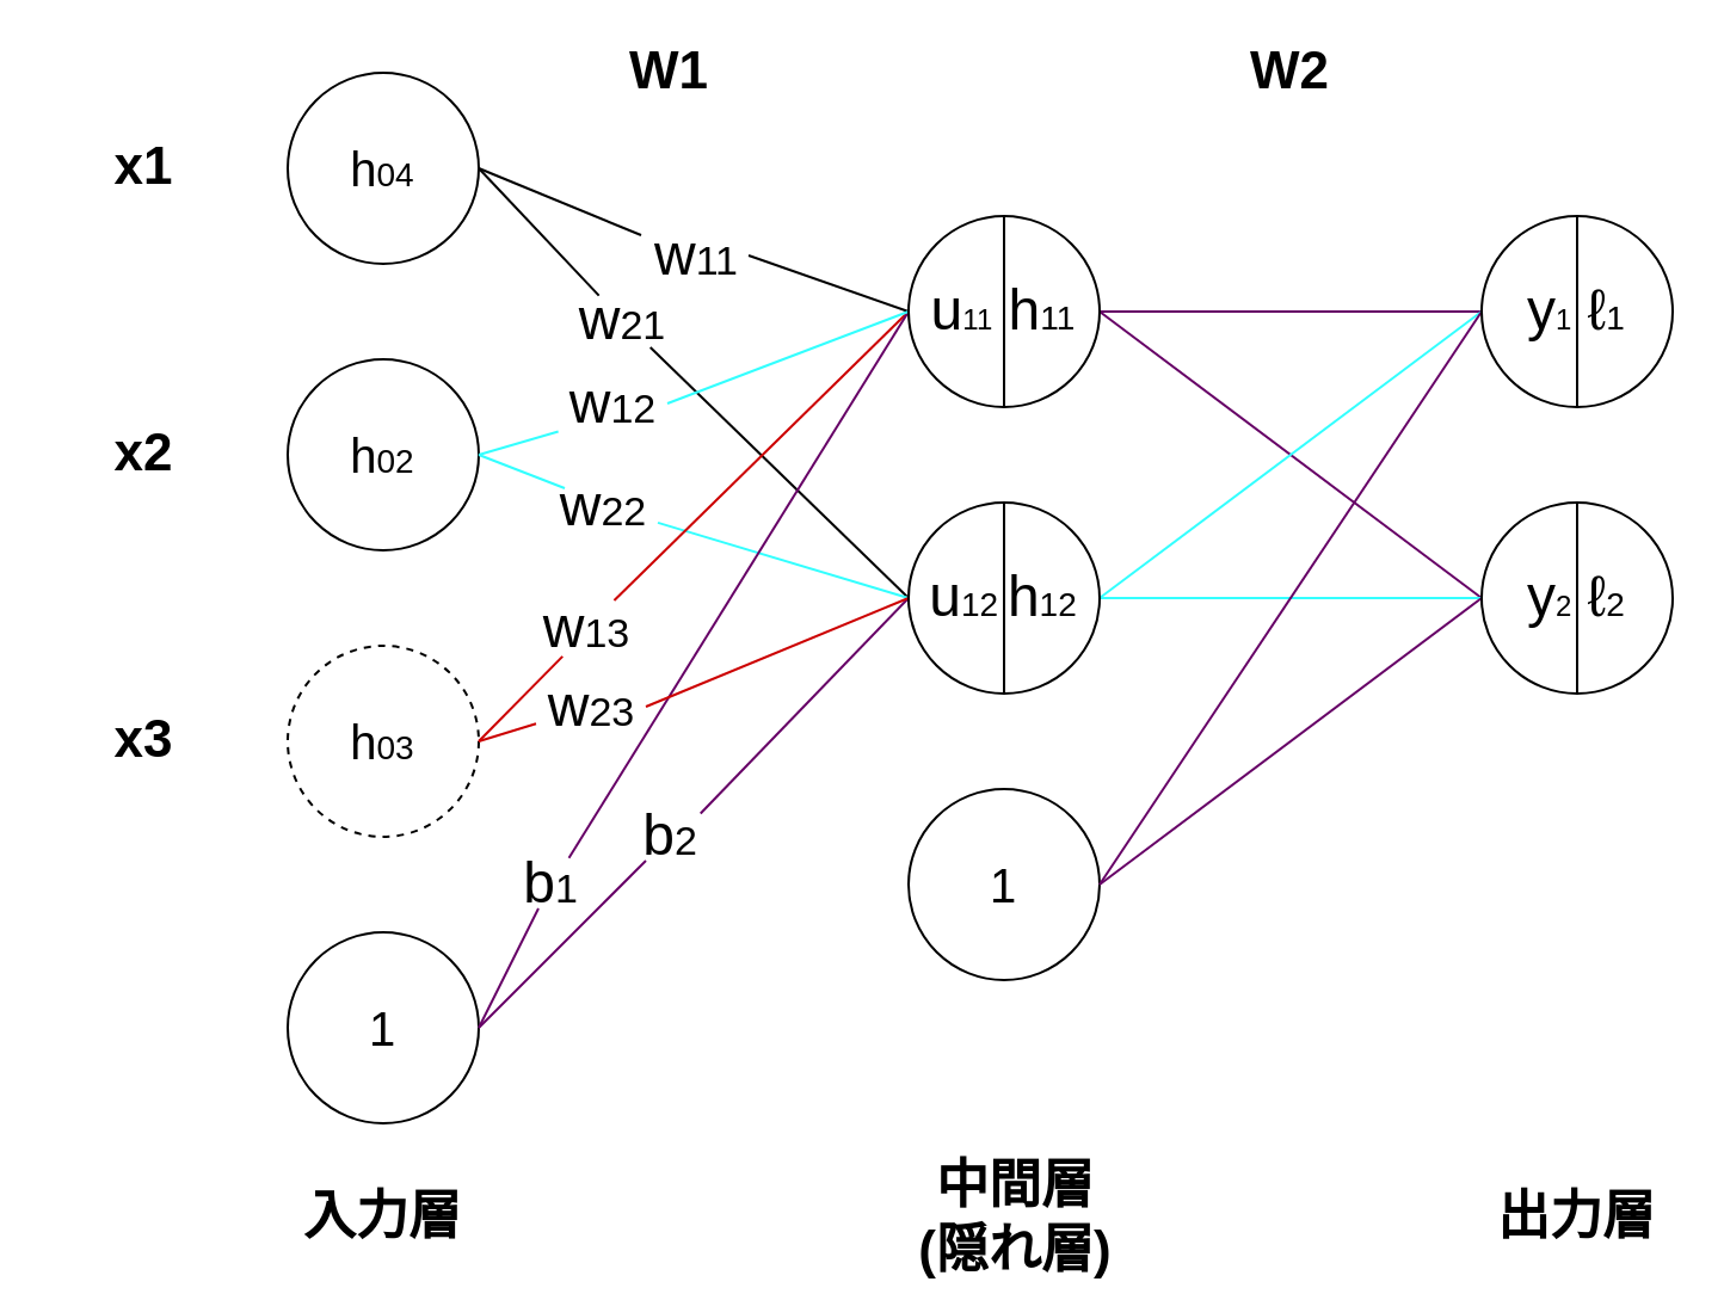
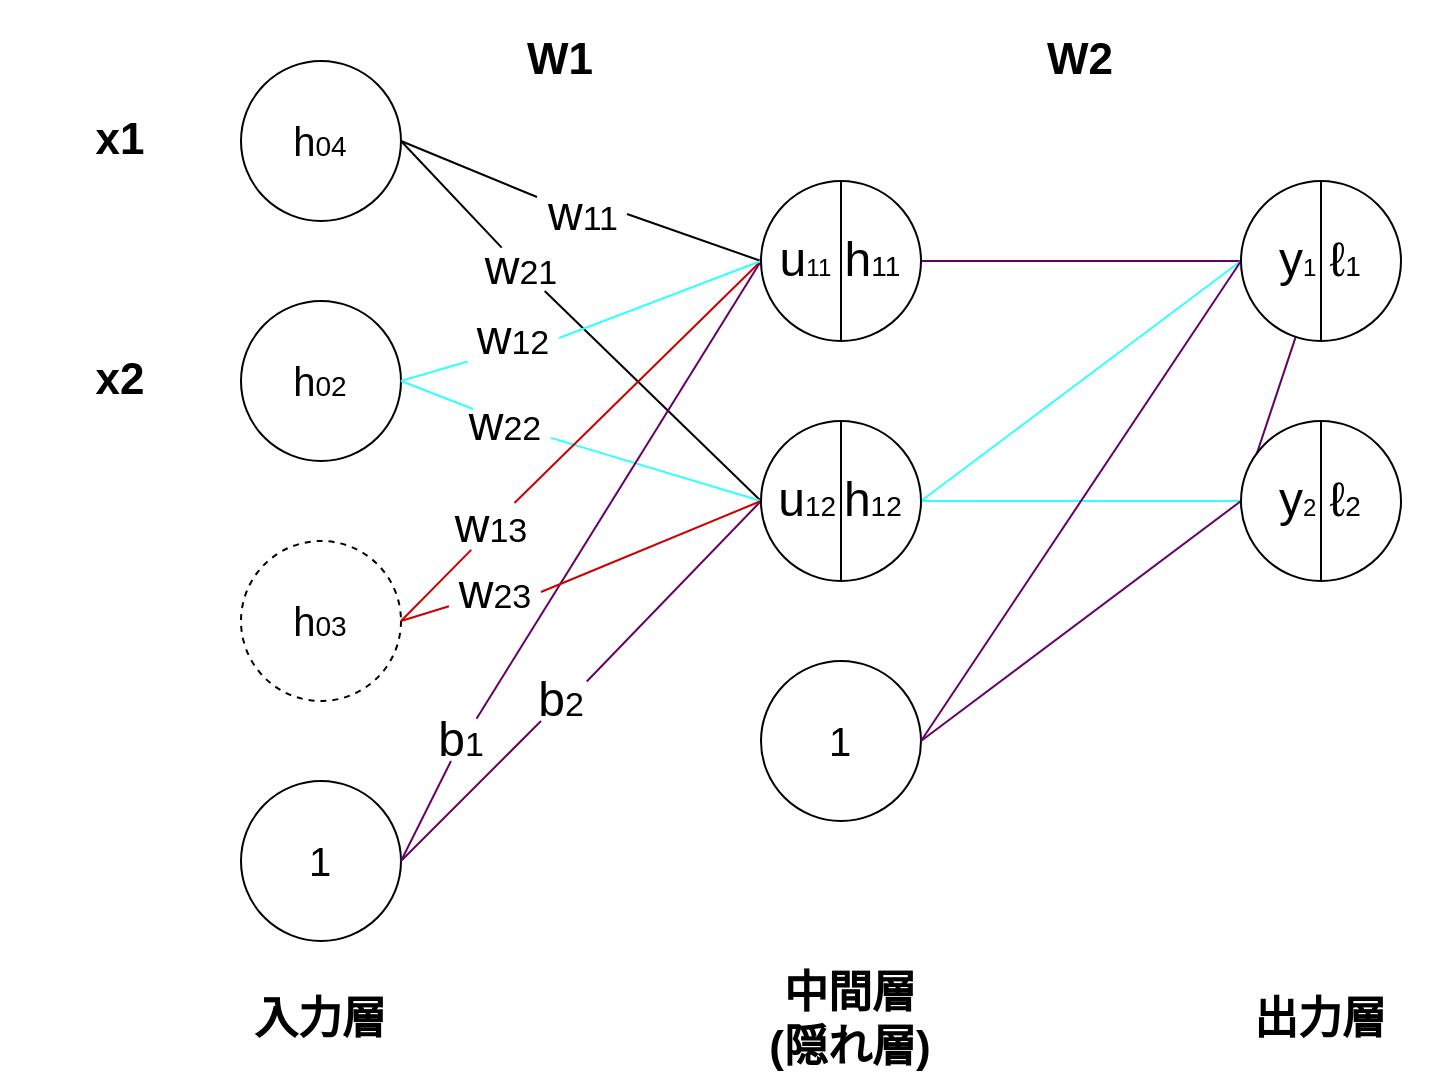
  <mxCell id="0" />
  <mxCell id="1" parent="0" />
  <mxCell id="2" value="&lt;font style=&quot;font-size: 20px&quot;&gt;h&lt;/font&gt;&lt;font style=&quot;font-size: 14px&quot;&gt;04&lt;/font&gt;" style="ellipse;whiteSpace=wrap;html=1;aspect=fixed;" parent="1" vertex="1"><mxGeometry x="120" y="30" width="80" height="80" as="geometry" /></mxCell>
  <mxCell id="3" value="&lt;font style=&quot;font-size: 20px&quot;&gt;1&lt;/font&gt;" style="ellipse;whiteSpace=wrap;html=1;aspect=fixed;" parent="1" vertex="1"><mxGeometry x="120" y="390" width="80" height="80" as="geometry" /></mxCell>
  <mxCell id="4" value="&lt;span style=&quot;font-size: 20px&quot;&gt;h&lt;/span&gt;&lt;span style=&quot;font-size: 14px&quot;&gt;03&lt;/span&gt;" style="ellipse;whiteSpace=wrap;html=1;aspect=fixed;dashed=1;" parent="1" vertex="1"><mxGeometry x="120" y="270" width="80" height="80" as="geometry" /></mxCell>
  <mxCell id="5" value="&lt;span style=&quot;font-size: 20px&quot;&gt;h&lt;/span&gt;&lt;span style=&quot;font-size: 14px&quot;&gt;02&lt;/span&gt;" style="ellipse;whiteSpace=wrap;html=1;aspect=fixed;" parent="1" vertex="1"><mxGeometry x="120" y="150" width="80" height="80" as="geometry" /></mxCell>
  <mxCell id="6" value="&lt;font style=&quot;font-size: 20px&quot;&gt;1&lt;/font&gt;" style="ellipse;whiteSpace=wrap;html=1;aspect=fixed;" parent="1" vertex="1"><mxGeometry x="380" y="330" width="80" height="80" as="geometry" /></mxCell>
  <mxCell id="7" value="" style="endArrow=none;html=1;exitX=1;exitY=0.5;exitDx=0;exitDy=0;entryX=0;entryY=0.5;entryDx=0;entryDy=0;shadow=0;" parent="1" source="27" target="39" edge="1"><mxGeometry width="50" height="50" relative="1" as="geometry"><mxPoint x="420" y="310" as="sourcePoint" /><mxPoint x="380" y="130" as="targetPoint" /></mxGeometry></mxCell>
  <mxCell id="8" value="" style="endArrow=none;html=1;entryX=0;entryY=0.5;entryDx=0;entryDy=0;" parent="1" source="29" target="40" edge="1"><mxGeometry width="50" height="50" relative="1" as="geometry"><mxPoint x="200" y="70" as="sourcePoint" /><mxPoint x="380" y="250" as="targetPoint" /></mxGeometry></mxCell>
  <mxCell id="9" value="" style="endArrow=none;html=1;entryX=1;entryY=0.5;entryDx=0;entryDy=0;exitX=0.007;exitY=1.01;exitDx=0;exitDy=0;strokeColor=#33FFFF;exitPerimeter=0;" parent="1" source="31" target="5" edge="1"><mxGeometry width="50" height="50" relative="1" as="geometry"><mxPoint x="420" y="310" as="sourcePoint" /><mxPoint x="470" y="260" as="targetPoint" /></mxGeometry></mxCell>
  <mxCell id="10" value="" style="endArrow=none;html=1;entryX=0;entryY=0.5;entryDx=0;entryDy=0;strokeColor=#33FFFF;" parent="1" source="35" target="40" edge="1"><mxGeometry width="50" height="50" relative="1" as="geometry"><mxPoint x="200" y="190" as="sourcePoint" /><mxPoint x="380" y="250" as="targetPoint" /></mxGeometry></mxCell>
  <mxCell id="11" value="" style="endArrow=none;html=1;strokeColor=#CC0000;entryX=0;entryY=0.5;entryDx=0;entryDy=0;" parent="1" source="33" target="39" edge="1"><mxGeometry width="50" height="50" relative="1" as="geometry"><mxPoint x="420" y="310" as="sourcePoint" /><mxPoint x="380" y="130" as="targetPoint" /></mxGeometry></mxCell>
  <mxCell id="12" value="" style="endArrow=none;html=1;strokeColor=#CC0000;entryX=1;entryY=0.5;entryDx=0;entryDy=0;" parent="1" source="37" target="4" edge="1"><mxGeometry width="50" height="50" relative="1" as="geometry"><mxPoint x="420" y="310" as="sourcePoint" /><mxPoint x="470" y="260" as="targetPoint" /></mxGeometry></mxCell>
  <mxCell id="13" value="" style="endArrow=none;html=1;shadow=0;strokeColor=#660066;exitX=0.694;exitY=-0.056;exitDx=0;exitDy=0;entryX=0;entryY=0.5;entryDx=0;entryDy=0;exitPerimeter=0;" parent="1" source="41" target="39" edge="1"><mxGeometry width="50" height="50" relative="1" as="geometry"><mxPoint x="420" y="310" as="sourcePoint" /><mxPoint x="380" y="130" as="targetPoint" /></mxGeometry></mxCell>
  <mxCell id="14" value="" style="endArrow=none;html=1;shadow=0;strokeColor=#660066;exitX=0.822;exitY=0.011;exitDx=0;exitDy=0;entryX=0;entryY=0.5;entryDx=0;entryDy=0;exitPerimeter=0;" parent="1" source="43" target="40" edge="1"><mxGeometry width="50" height="50" relative="1" as="geometry"><mxPoint x="420" y="310" as="sourcePoint" /><mxPoint x="380" y="250" as="targetPoint" /></mxGeometry></mxCell>
  <mxCell id="15" value="" style="endArrow=none;html=1;shadow=0;strokeColor=#660066;entryX=1;entryY=0.5;entryDx=0;entryDy=0;exitX=0;exitY=0.5;exitDx=0;exitDy=0;" parent="1" source="45" target="39" edge="1"><mxGeometry width="50" height="50" relative="1" as="geometry"><mxPoint x="420" y="310" as="sourcePoint" /><mxPoint x="460" y="130" as="targetPoint" /></mxGeometry></mxCell>
- <mxCell id="16" value="" style="endArrow=none;html=1;shadow=0;strokeColor=#660066;entryX=1;entryY=0.5;entryDx=0;entryDy=0;exitX=0;exitY=0.5;exitDx=0;exitDy=0;" parent="1" source="46" target="39" edge="1"><mxGeometry width="50" height="50" relative="1" as="geometry"><mxPoint x="420" y="310" as="sourcePoint" /><mxPoint x="460" y="130" as="targetPoint" /></mxGeometry></mxCell>
+ <mxCell id="16" value="" style="endArrow=none;html=1;shadow=0;strokeColor=#660066;exitX=0;exitY=0.5;exitDx=0;exitDy=0;" parent="1" source="46" target="45" edge="1"><mxGeometry width="50" height="50" relative="1" as="geometry"><mxPoint x="420" y="310" as="sourcePoint" /><mxPoint x="460" y="130" as="targetPoint" /></mxGeometry></mxCell>
  <mxCell id="17" value="" style="endArrow=none;html=1;entryX=0;entryY=0.5;entryDx=0;entryDy=0;exitX=1;exitY=0.5;exitDx=0;exitDy=0;strokeColor=#33FFFF;" parent="1" source="40" target="45" edge="1"><mxGeometry width="50" height="50" relative="1" as="geometry"><mxPoint x="460" y="250" as="sourcePoint" /><mxPoint x="210" y="200" as="targetPoint" /></mxGeometry></mxCell>
  <mxCell id="18" value="" style="endArrow=none;html=1;exitX=1;exitY=0.5;exitDx=0;exitDy=0;strokeColor=#33FFFF;entryX=0;entryY=0.5;entryDx=0;entryDy=0;" parent="1" source="40" target="46" edge="1"><mxGeometry width="50" height="50" relative="1" as="geometry"><mxPoint x="460" y="250" as="sourcePoint" /><mxPoint x="550" y="250" as="targetPoint" /></mxGeometry></mxCell>
  <mxCell id="19" value="&lt;font style=&quot;font-size: 22px&quot;&gt;&lt;b&gt;入力層&lt;/b&gt;&lt;/font&gt;" style="text;html=1;strokeColor=none;fillColor=none;align=center;verticalAlign=middle;whiteSpace=wrap;rounded=0;" parent="1" vertex="1"><mxGeometry x="120" y="500" width="80" height="20" as="geometry" /></mxCell>
  <mxCell id="20" value="&lt;span style=&quot;font-size: 22px&quot;&gt;&lt;b&gt;中間層(隠れ層)&lt;br&gt;&lt;/b&gt;&lt;/span&gt;" style="text;html=1;strokeColor=none;fillColor=none;align=center;verticalAlign=middle;whiteSpace=wrap;rounded=0;" parent="1" vertex="1"><mxGeometry x="380" y="500" width="90" height="20" as="geometry" /></mxCell>
  <mxCell id="21" value="&lt;font style=&quot;font-size: 22px&quot;&gt;&lt;b&gt;出力層&lt;/b&gt;&lt;/font&gt;" style="text;html=1;strokeColor=none;fillColor=none;align=center;verticalAlign=middle;whiteSpace=wrap;rounded=0;" parent="1" vertex="1"><mxGeometry x="620" y="500" width="80" height="20" as="geometry" /></mxCell>
  <mxCell id="22" value="" style="endArrow=none;html=1;shadow=0;strokeColor=#660066;exitX=1;exitY=0.5;exitDx=0;exitDy=0;entryX=0;entryY=0.5;entryDx=0;entryDy=0;" parent="1" source="6" target="45" edge="1"><mxGeometry width="50" height="50" relative="1" as="geometry"><mxPoint x="210" y="440" as="sourcePoint" /><mxPoint x="390" y="140" as="targetPoint" /></mxGeometry></mxCell>
  <mxCell id="23" value="" style="endArrow=none;html=1;shadow=0;strokeColor=#660066;exitX=1;exitY=0.5;exitDx=0;exitDy=0;entryX=0;entryY=0.5;entryDx=0;entryDy=0;" parent="1" source="6" target="46" edge="1"><mxGeometry width="50" height="50" relative="1" as="geometry"><mxPoint x="220" y="450" as="sourcePoint" /><mxPoint x="620" y="250" as="targetPoint" /></mxGeometry></mxCell>
- <mxCell id="24" value="&lt;font style=&quot;font-size: 22px&quot;&gt;&lt;b&gt;x3&lt;/b&gt;&lt;/font&gt;" style="text;html=1;strokeColor=none;fillColor=none;align=center;verticalAlign=middle;whiteSpace=wrap;rounded=0;" parent="1" vertex="1"><mxGeometry x="20" y="300" width="80" height="20" as="geometry" /></mxCell>
  <mxCell id="25" value="&lt;span style=&quot;font-size: 22px&quot;&gt;&lt;b&gt;x2&lt;/b&gt;&lt;/span&gt;" style="text;html=1;strokeColor=none;fillColor=none;align=center;verticalAlign=middle;whiteSpace=wrap;rounded=0;" parent="1" vertex="1"><mxGeometry x="20" y="180" width="80" height="20" as="geometry" /></mxCell>
  <mxCell id="26" value="&lt;span style=&quot;font-size: 22px&quot;&gt;&lt;b&gt;x1&lt;/b&gt;&lt;/span&gt;" style="text;html=1;strokeColor=none;fillColor=none;align=center;verticalAlign=middle;whiteSpace=wrap;rounded=0;" parent="1" vertex="1"><mxGeometry x="20" y="60" width="80" height="20" as="geometry" /></mxCell>
  <mxCell id="27" value="&lt;font style=&quot;font-size: 24px&quot;&gt;w&lt;/font&gt;&lt;font style=&quot;font-size: 17px&quot;&gt;11&lt;/font&gt;" style="text;html=1;align=center;verticalAlign=middle;resizable=0;points=[];autosize=1;" parent="1" vertex="1"><mxGeometry x="268" y="95" width="45" height="23" as="geometry" /></mxCell>
  <mxCell id="28" value="" style="endArrow=none;html=1;exitX=1;exitY=0.5;exitDx=0;exitDy=0;shadow=0;" parent="1" source="2" edge="1"><mxGeometry width="50" height="50" relative="1" as="geometry"><mxPoint x="200" y="70" as="sourcePoint" /><mxPoint x="268" y="98" as="targetPoint" /></mxGeometry></mxCell>
  <mxCell id="29" value="&lt;font style=&quot;font-size: 24px&quot;&gt;w&lt;/font&gt;&lt;font style=&quot;font-size: 17px&quot;&gt;&lt;font style=&quot;font-size: 17px&quot;&gt;2&lt;/font&gt;&lt;font style=&quot;font-size: 17px&quot;&gt;1&lt;/font&gt;&lt;/font&gt;" style="text;html=1;align=center;verticalAlign=middle;resizable=0;points=[];autosize=1;" parent="1" vertex="1"><mxGeometry x="237" y="122" width="46" height="23" as="geometry" /></mxCell>
  <mxCell id="30" value="" style="endArrow=none;html=1;entryX=0.29;entryY=0.058;entryDx=0;entryDy=0;entryPerimeter=0;" parent="1" target="29" edge="1"><mxGeometry width="50" height="50" relative="1" as="geometry"><mxPoint x="200" y="70" as="sourcePoint" /><mxPoint x="380" y="250" as="targetPoint" /></mxGeometry></mxCell>
  <mxCell id="31" value="&lt;font style=&quot;font-size: 24px&quot;&gt;w&lt;/font&gt;&lt;font style=&quot;font-size: 17px&quot;&gt;12&lt;/font&gt;" style="text;html=1;align=center;verticalAlign=middle;resizable=0;points=[];autosize=1;" parent="1" vertex="1"><mxGeometry x="233" y="157" width="46" height="23" as="geometry" /></mxCell>
  <mxCell id="32" value="" style="endArrow=none;html=1;entryX=1;entryY=0.5;entryDx=0;entryDy=0;exitX=0;exitY=0.5;exitDx=0;exitDy=0;strokeColor=#33FFFF;" parent="1" source="39" target="31" edge="1"><mxGeometry width="50" height="50" relative="1" as="geometry"><mxPoint x="380" y="130" as="sourcePoint" /><mxPoint x="200" y="190" as="targetPoint" /></mxGeometry></mxCell>
  <mxCell id="33" value="&lt;font style=&quot;font-size: 24px&quot;&gt;w&lt;/font&gt;&lt;font style=&quot;font-size: 17px&quot;&gt;13&lt;/font&gt;" style="text;html=1;align=center;verticalAlign=middle;resizable=0;points=[];autosize=1;" parent="1" vertex="1"><mxGeometry x="222" y="251" width="46" height="23" as="geometry" /></mxCell>
  <mxCell id="34" value="" style="endArrow=none;html=1;strokeColor=#CC0000;exitX=1;exitY=0.5;exitDx=0;exitDy=0;entryX=0.285;entryY=1.019;entryDx=0;entryDy=0;entryPerimeter=0;" parent="1" source="4" target="33" edge="1"><mxGeometry width="50" height="50" relative="1" as="geometry"><mxPoint x="200" y="310" as="sourcePoint" /><mxPoint x="380" y="130" as="targetPoint" /></mxGeometry></mxCell>
  <mxCell id="35" value="&lt;font style=&quot;font-size: 24px&quot;&gt;w&lt;/font&gt;&lt;font style=&quot;font-size: 17px&quot;&gt;22&lt;/font&gt;" style="text;html=1;align=center;verticalAlign=middle;resizable=0;points=[];autosize=1;" parent="1" vertex="1"><mxGeometry x="229" y="200" width="46" height="23" as="geometry" /></mxCell>
  <mxCell id="36" value="" style="endArrow=none;html=1;strokeColor=#33FFFF;" parent="1" edge="1"><mxGeometry width="50" height="50" relative="1" as="geometry"><mxPoint x="200" y="190" as="sourcePoint" /><mxPoint x="236" y="204" as="targetPoint" /></mxGeometry></mxCell>
  <mxCell id="37" value="&lt;font style=&quot;font-size: 24px&quot;&gt;w&lt;/font&gt;&lt;font style=&quot;font-size: 17px&quot;&gt;2&lt;/font&gt;&lt;font style=&quot;font-size: 17px&quot;&gt;3&lt;/font&gt;" style="text;html=1;align=center;verticalAlign=middle;resizable=0;points=[];autosize=1;" parent="1" vertex="1"><mxGeometry x="224" y="284" width="46" height="23" as="geometry" /></mxCell>
  <mxCell id="38" value="" style="endArrow=none;html=1;strokeColor=#CC0000;entryX=1;entryY=0.5;entryDx=0;entryDy=0;exitX=0;exitY=0.5;exitDx=0;exitDy=0;" parent="1" source="40" target="37" edge="1"><mxGeometry width="50" height="50" relative="1" as="geometry"><mxPoint x="380" y="250" as="sourcePoint" /><mxPoint x="200" y="310" as="targetPoint" /></mxGeometry></mxCell>
  <mxCell id="39" value="&lt;font style=&quot;font-size: 24px&quot;&gt;&lt;br&gt;&amp;nbsp;u&lt;/font&gt;&lt;font style=&quot;font-size: 12px&quot;&gt;11&amp;nbsp;&amp;nbsp;&lt;/font&gt;&lt;font style=&quot;font-size: 24px&quot;&gt;h&lt;/font&gt;&lt;font style=&quot;font-size: 14px&quot;&gt;11&lt;/font&gt;&lt;font style=&quot;font-size: 24px&quot;&gt;&amp;nbsp; &amp;nbsp;&lt;/font&gt;" style="shape=lineEllipse;line=vertical;perimeter=ellipsePerimeter;whiteSpace=wrap;html=1;backgroundOutline=1;" parent="1" vertex="1"><mxGeometry x="380" y="90" width="80" height="80" as="geometry" /></mxCell>
  <mxCell id="40" value="&lt;font style=&quot;font-size: 24px&quot;&gt;&lt;br&gt;&amp;nbsp;u&lt;/font&gt;&lt;font style=&quot;font-size: 14px&quot;&gt;12&amp;nbsp;&lt;/font&gt;&lt;font style=&quot;font-size: 24px&quot;&gt;h&lt;/font&gt;&lt;font style=&quot;font-size: 14px&quot;&gt;12&lt;/font&gt;&lt;font style=&quot;font-size: 24px&quot;&gt;&amp;nbsp; &amp;nbsp;&lt;/font&gt;" style="shape=lineEllipse;line=vertical;perimeter=ellipsePerimeter;whiteSpace=wrap;html=1;backgroundOutline=1;" parent="1" vertex="1"><mxGeometry x="380" y="210" width="80" height="80" as="geometry" /></mxCell>
  <mxCell id="41" value="&lt;font style=&quot;font-size: 24px&quot;&gt;b&lt;/font&gt;&lt;font style=&quot;font-size: 17px&quot;&gt;1&lt;/font&gt;" style="text;html=1;align=center;verticalAlign=middle;resizable=0;points=[];autosize=1;" parent="1" vertex="1"><mxGeometry x="210" y="360" width="40" height="20" as="geometry" /></mxCell>
  <mxCell id="42" value="" style="endArrow=none;html=1;shadow=0;strokeColor=#660066;exitX=1;exitY=0.5;exitDx=0;exitDy=0;" parent="1" source="3" target="41" edge="1"><mxGeometry width="50" height="50" relative="1" as="geometry"><mxPoint x="200" y="430" as="sourcePoint" /><mxPoint x="380" y="130" as="targetPoint" /></mxGeometry></mxCell>
  <mxCell id="43" value="&lt;font style=&quot;font-size: 24px&quot;&gt;b&lt;/font&gt;&lt;font style=&quot;font-size: 17px&quot;&gt;2&lt;/font&gt;" style="text;html=1;align=center;verticalAlign=middle;resizable=0;points=[];autosize=1;" parent="1" vertex="1"><mxGeometry x="260" y="340" width="40" height="20" as="geometry" /></mxCell>
  <mxCell id="44" value="" style="endArrow=none;html=1;shadow=0;strokeColor=#660066;exitX=1;exitY=0.5;exitDx=0;exitDy=0;" parent="1" source="3" target="43" edge="1"><mxGeometry width="50" height="50" relative="1" as="geometry"><mxPoint x="200" y="430" as="sourcePoint" /><mxPoint x="380" y="250" as="targetPoint" /></mxGeometry></mxCell>
  <mxCell id="45" value="&lt;font style=&quot;font-size: 24px&quot;&gt;&amp;nbsp; y&lt;/font&gt;1&amp;nbsp;&amp;nbsp;&lt;font style=&quot;font-size: 24px&quot;&gt;ℓ&lt;/font&gt;&lt;font style=&quot;font-size: 14px&quot;&gt;1&lt;/font&gt;&lt;font style=&quot;font-size: 24px&quot;&gt;&amp;nbsp;&amp;nbsp;&lt;/font&gt;" style="shape=lineEllipse;line=vertical;perimeter=ellipsePerimeter;whiteSpace=wrap;html=1;backgroundOutline=1;" vertex="1" parent="1"><mxGeometry x="620" y="90" width="80" height="80" as="geometry" /></mxCell>
  <mxCell id="46" value="&lt;font style=&quot;font-size: 24px&quot;&gt;&amp;nbsp; y&lt;/font&gt;&lt;font style=&quot;font-size: 12px&quot;&gt;2&amp;nbsp; &lt;/font&gt;&lt;font style=&quot;font-size: 24px&quot;&gt;ℓ&lt;/font&gt;&lt;font style=&quot;font-size: 14px&quot;&gt;2&lt;/font&gt;&lt;font style=&quot;font-size: 24px&quot;&gt;&amp;nbsp;&amp;nbsp;&lt;/font&gt;" style="shape=lineEllipse;line=vertical;perimeter=ellipsePerimeter;whiteSpace=wrap;html=1;backgroundOutline=1;" vertex="1" parent="1"><mxGeometry x="620" y="210" width="80" height="80" as="geometry" /></mxCell>
  <mxCell id="47" value="&lt;span style=&quot;font-size: 22px&quot;&gt;&lt;b&gt;W1&lt;/b&gt;&lt;/span&gt;" style="text;html=1;strokeColor=none;fillColor=none;align=center;verticalAlign=middle;whiteSpace=wrap;rounded=0;" vertex="1" parent="1"><mxGeometry x="240" y="20" width="80" height="20" as="geometry" /></mxCell>
  <mxCell id="48" value="&lt;span style=&quot;font-size: 22px&quot;&gt;&lt;b&gt;W2&lt;/b&gt;&lt;/span&gt;" style="text;html=1;strokeColor=none;fillColor=none;align=center;verticalAlign=middle;whiteSpace=wrap;rounded=0;" vertex="1" parent="1"><mxGeometry x="500" y="20" width="80" height="20" as="geometry" /></mxCell>
